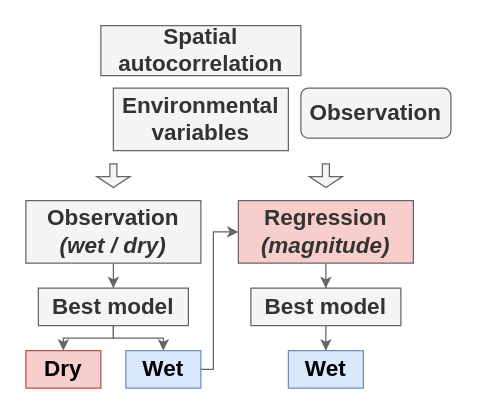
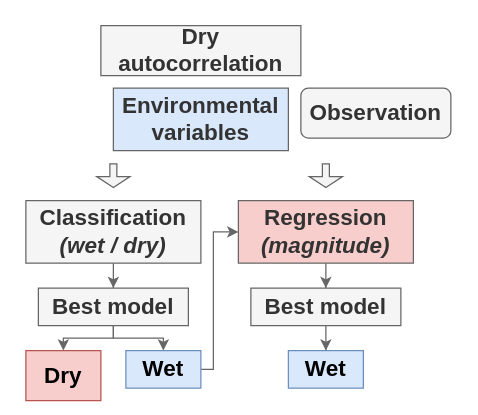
  <mxCell id="0" />
  <mxCell id="1" parent="0" />
- <mxCell id="2" value="&lt;b&gt;&lt;font style=&quot;font-size: 18px;&quot;&gt;Spatial autocorrelation&lt;/font&gt;&lt;/b&gt;" style="rounded=0;whiteSpace=wrap;html=1;align=center;fillColor=#f5f5f5;fontColor=#333333;strokeColor=#666666;" vertex="1" parent="1"><mxGeometry x="80" y="20" width="160" height="40" as="geometry" /></mxCell>
- <mxCell id="3" value="&lt;b&gt;&lt;font style=&quot;font-size: 18px;&quot;&gt;Environmental variables&lt;/font&gt;&lt;/b&gt;" style="rounded=0;whiteSpace=wrap;html=1;fillColor=#f5f5f5;fontColor=#333333;strokeColor=#666666;" vertex="1" parent="1"><mxGeometry x="90" y="70" width="140" height="50" as="geometry" /></mxCell>
+ <mxCell id="2" value="&lt;b&gt;&lt;font style=&quot;font-size: 18px;&quot;&gt;Dry autocorrelation&lt;/font&gt;&lt;/b&gt;" style="rounded=0;whiteSpace=wrap;html=1;align=center;fillColor=#f5f5f5;fontColor=#333333;strokeColor=#666666;" vertex="1" parent="1"><mxGeometry x="80" y="20" width="160" height="40" as="geometry" /></mxCell>
+ <mxCell id="3" value="&lt;b&gt;&lt;font style=&quot;font-size: 18px;&quot;&gt;Environmental variables&lt;/font&gt;&lt;/b&gt;" style="rounded=0;whiteSpace=wrap;html=1;fillColor=#dae8fc;fontColor=#333333;strokeColor=#666666;" vertex="1" parent="1"><mxGeometry x="90" y="70" width="140" height="50" as="geometry" /></mxCell>
  <mxCell id="4" value="&lt;b&gt;&lt;font style=&quot;font-size: 18px;&quot;&gt;Observation&lt;/font&gt;&lt;/b&gt;" style="whiteSpace=wrap;html=1;fillColor=#f5f5f5;strokeColor=#666666;fontColor=#333333;rounded=1;" vertex="1" parent="1"><mxGeometry x="240" y="70" width="120" height="40" as="geometry" /></mxCell>
  <mxCell id="5" style="edgeStyle=orthogonalEdgeStyle;rounded=0;orthogonalLoop=1;jettySize=auto;html=1;fillColor=#f5f5f5;strokeColor=#666666;" edge="1" parent="1" source="6" target="11"><mxGeometry relative="1" as="geometry" /></mxCell>
- <mxCell id="6" value="&lt;font style=&quot;font-size: 18px;&quot;&gt;&lt;b&gt;Observation&lt;/b&gt;&lt;br&gt;&lt;b&gt;&lt;i&gt;(wet / dry)&lt;/i&gt;&lt;/b&gt;&lt;/font&gt;" style="rounded=0;whiteSpace=wrap;html=1;fillColor=#f5f5f5;fontColor=#333333;strokeColor=#666666;" vertex="1" parent="1"><mxGeometry x="20" y="160" width="140" height="50" as="geometry" /></mxCell>
+ <mxCell id="6" value="&lt;font style=&quot;font-size: 18px;&quot;&gt;&lt;b&gt;Classification&lt;/b&gt;&lt;br&gt;&lt;b&gt;&lt;i&gt;(wet / dry)&lt;/i&gt;&lt;/b&gt;&lt;/font&gt;" style="rounded=0;whiteSpace=wrap;html=1;fillColor=#f5f5f5;fontColor=#333333;strokeColor=#666666;" vertex="1" parent="1"><mxGeometry x="20" y="160" width="140" height="50" as="geometry" /></mxCell>
  <mxCell id="7" style="edgeStyle=orthogonalEdgeStyle;rounded=0;orthogonalLoop=1;jettySize=auto;html=1;entryX=0.5;entryY=0;entryDx=0;entryDy=0;fillColor=#f5f5f5;strokeColor=#666666;" edge="1" parent="1" source="8" target="13"><mxGeometry relative="1" as="geometry" /></mxCell>
  <mxCell id="8" value="&lt;span style=&quot;font-size: 18px;&quot;&gt;&lt;b&gt;Regression&lt;br&gt;&lt;i&gt;(magnitude)&lt;/i&gt;&lt;/b&gt;&lt;/span&gt;" style="rounded=0;whiteSpace=wrap;html=1;fillColor=#f8cecc;fontColor=#333333;strokeColor=#666666;" vertex="1" parent="1"><mxGeometry x="190" y="160" width="140" height="50" as="geometry" /></mxCell>
  <mxCell id="9" style="edgeStyle=orthogonalEdgeStyle;rounded=0;orthogonalLoop=1;jettySize=auto;html=1;entryX=0.5;entryY=0;entryDx=0;entryDy=0;fillColor=#f5f5f5;strokeColor=#666666;" edge="1" parent="1" source="11" target="14"><mxGeometry relative="1" as="geometry"><Array as="points"><mxPoint x="90" y="270" /><mxPoint x="50" y="270" /></Array></mxGeometry></mxCell>
  <mxCell id="10" style="edgeStyle=orthogonalEdgeStyle;rounded=0;orthogonalLoop=1;jettySize=auto;html=1;entryX=0.5;entryY=0;entryDx=0;entryDy=0;fillColor=#f5f5f5;strokeColor=#666666;" edge="1" parent="1" source="11" target="16"><mxGeometry relative="1" as="geometry"><Array as="points"><mxPoint x="90" y="270" /><mxPoint x="130" y="270" /></Array></mxGeometry></mxCell>
  <mxCell id="11" value="&lt;b&gt;&lt;font style=&quot;font-size: 18px;&quot;&gt;Best model&lt;/font&gt;&lt;/b&gt;" style="rounded=0;whiteSpace=wrap;html=1;fillColor=#f5f5f5;fontColor=#333333;strokeColor=#666666;" vertex="1" parent="1"><mxGeometry x="30" y="230" width="120" height="30" as="geometry" /></mxCell>
  <mxCell id="12" style="edgeStyle=orthogonalEdgeStyle;rounded=0;orthogonalLoop=1;jettySize=auto;html=1;fillColor=#f5f5f5;strokeColor=#666666;" edge="1" parent="1" source="13" target="17"><mxGeometry relative="1" as="geometry" /></mxCell>
  <mxCell id="13" value="&lt;b&gt;&lt;font style=&quot;font-size: 18px;&quot;&gt;Best model&lt;/font&gt;&lt;/b&gt;" style="rounded=0;whiteSpace=wrap;html=1;fillColor=#f5f5f5;fontColor=#333333;strokeColor=#666666;" vertex="1" parent="1"><mxGeometry x="200" y="230" width="120" height="30" as="geometry" /></mxCell>
- <mxCell id="14" value="&lt;b&gt;&lt;font style=&quot;font-size: 18px;&quot;&gt;Dry&lt;/font&gt;&lt;/b&gt;" style="rounded=0;whiteSpace=wrap;html=1;fillColor=#f8cecc;strokeColor=#b85450;" vertex="1" parent="1"><mxGeometry x="20" y="280" width="60" height="30" as="geometry" /></mxCell>
+ <mxCell id="14" value="&lt;b&gt;&lt;font style=&quot;font-size: 18px;&quot;&gt;Dry&lt;/font&gt;&lt;/b&gt;" style="rounded=0;whiteSpace=wrap;html=1;fillColor=#f8cecc;strokeColor=#b85450;" vertex="1" parent="1"><mxGeometry x="20" y="280" width="60" height="40" as="geometry" /></mxCell>
  <mxCell id="15" style="edgeStyle=orthogonalEdgeStyle;rounded=0;orthogonalLoop=1;jettySize=auto;html=1;entryX=0;entryY=0.5;entryDx=0;entryDy=0;fillColor=#f5f5f5;strokeColor=#666666;" edge="1" parent="1" source="16" target="8"><mxGeometry relative="1" as="geometry"><Array as="points"><mxPoint x="170" y="295" /><mxPoint x="170" y="185" /></Array></mxGeometry></mxCell>
  <mxCell id="16" value="&lt;b&gt;&lt;font style=&quot;font-size: 18px;&quot;&gt;Wet&lt;/font&gt;&lt;/b&gt;" style="rounded=0;whiteSpace=wrap;html=1;fillColor=#dae8fc;strokeColor=#6c8ebf;" vertex="1" parent="1"><mxGeometry x="100" y="280" width="60" height="30" as="geometry" /></mxCell>
  <mxCell id="17" value="&lt;b&gt;&lt;font style=&quot;font-size: 18px;&quot;&gt;Wet&lt;/font&gt;&lt;/b&gt;" style="rounded=0;whiteSpace=wrap;html=1;fillColor=#dae8fc;strokeColor=#6c8ebf;" vertex="1" parent="1"><mxGeometry x="230" y="280" width="60" height="30" as="geometry" /></mxCell>
  <mxCell id="18" value="" style="shape=flexArrow;endArrow=classic;html=1;rounded=0;width=5.595;endSize=2.563;fillColor=#f5f5f5;strokeColor=#666666;" edge="1" parent="1"><mxGeometry width="50" height="50" relative="1" as="geometry"><mxPoint x="90" y="130" as="sourcePoint" /><mxPoint x="90" y="150" as="targetPoint" /></mxGeometry></mxCell>
  <mxCell id="19" value="" style="shape=flexArrow;endArrow=classic;html=1;rounded=0;width=5.595;endSize=2.563;fillColor=#f5f5f5;strokeColor=#666666;" edge="1" parent="1"><mxGeometry width="50" height="50" relative="1" as="geometry"><mxPoint x="260" y="130" as="sourcePoint" /><mxPoint x="260" y="150" as="targetPoint" /></mxGeometry></mxCell>
